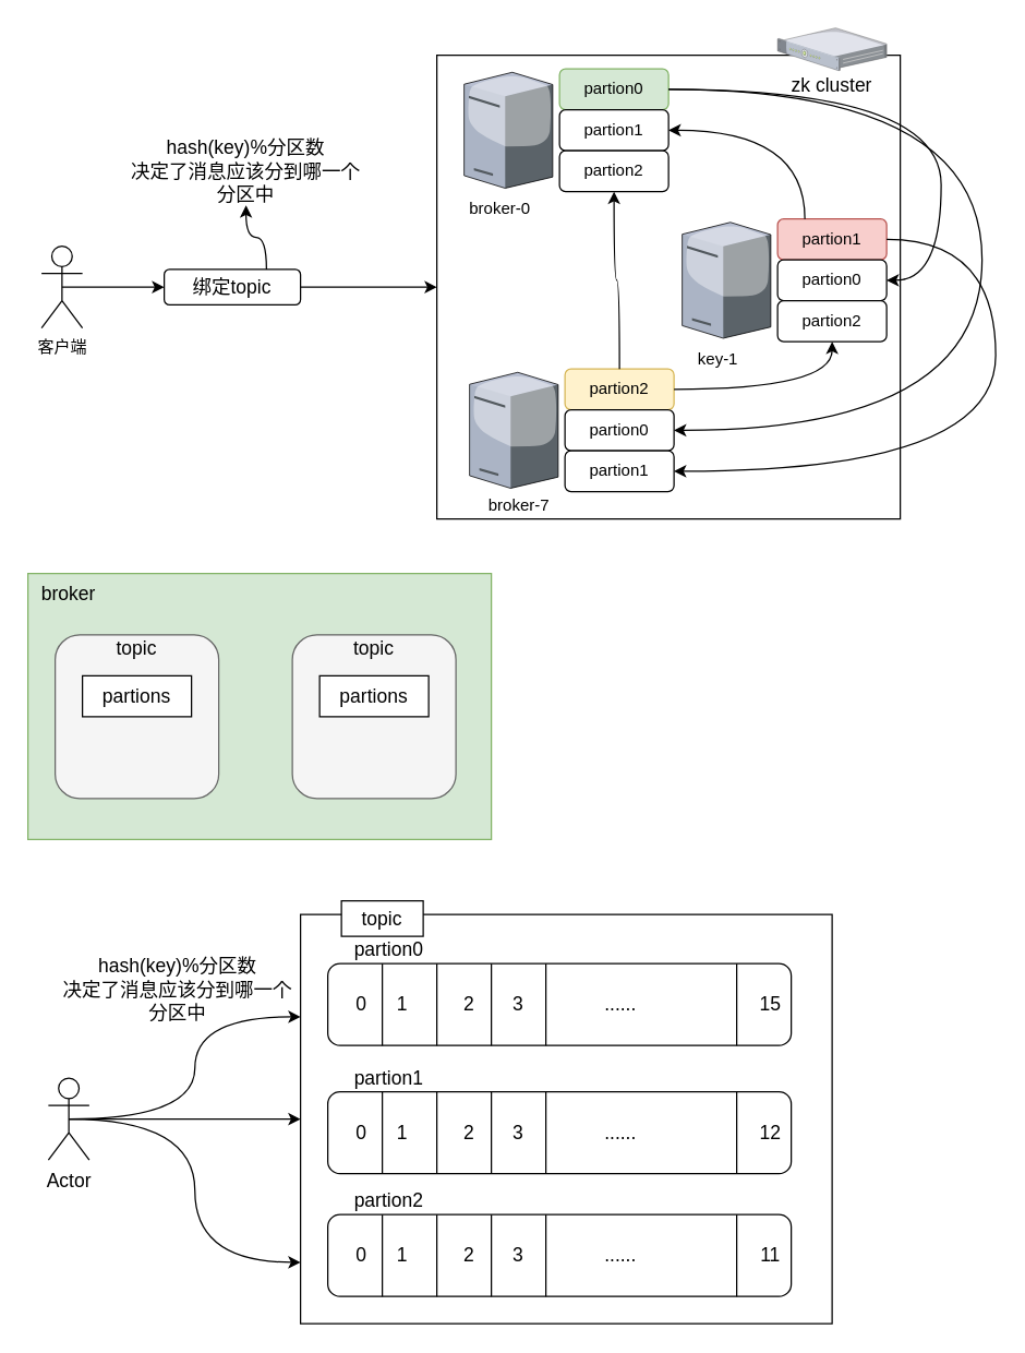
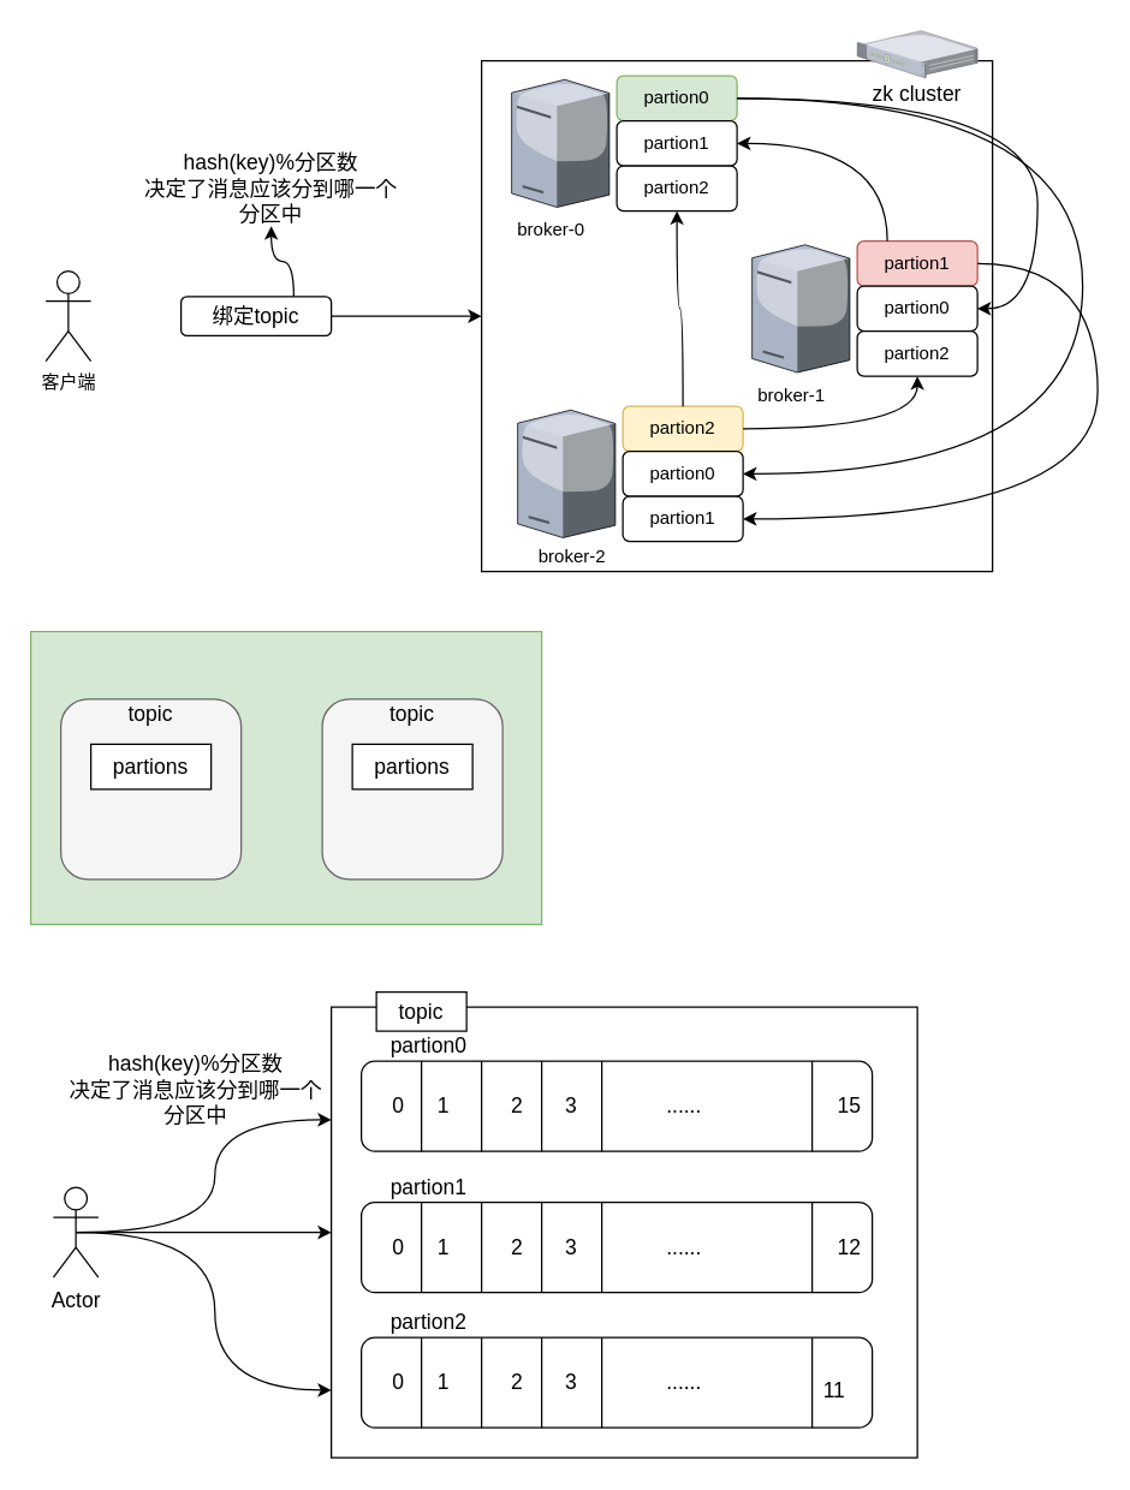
  <mxCell id="0" />
  <mxCell id="1" parent="0" />
  <mxCell id="2" value="" style="group" vertex="1" connectable="0" parent="1"><mxGeometry x="30" y="20" width="700" height="362.5" as="geometry" /></mxCell>
  <mxCell id="3" value="" style="group" vertex="1" connectable="0" parent="2"><mxGeometry width="700" height="362.5" as="geometry" /></mxCell>
  <mxCell id="4" value="客户端" style="shape=umlActor;verticalLabelPosition=bottom;labelBackgroundColor=#ffffff;verticalAlign=top;html=1;outlineConnect=0;" vertex="1" parent="3"><mxGeometry y="160" width="30" height="60" as="geometry" /></mxCell>
  <mxCell id="5" value="" style="whiteSpace=wrap;html=1;aspect=fixed;" vertex="1" parent="3"><mxGeometry x="290" y="20" width="340" height="340" as="geometry" /></mxCell>
  <mxCell id="6" value="" style="group" vertex="1" connectable="0" parent="3"><mxGeometry x="310" y="30" width="150" height="112.5" as="geometry" /></mxCell>
  <mxCell id="7" value="" style="verticalLabelPosition=bottom;aspect=fixed;html=1;verticalAlign=top;strokeColor=none;align=center;outlineConnect=0;shape=mxgraph.citrix.tower_server;" vertex="1" parent="6"><mxGeometry y="2.5" width="65" height="85" as="geometry" /></mxCell>
  <mxCell id="8" value="partion0" style="rounded=1;whiteSpace=wrap;html=1;fillColor=#d5e8d4;strokeColor=#82b366;" vertex="1" parent="6"><mxGeometry x="70" width="80" height="30" as="geometry" /></mxCell>
  <mxCell id="9" value="partion1" style="rounded=1;whiteSpace=wrap;html=1;" vertex="1" parent="6"><mxGeometry x="70" y="30" width="80" height="30" as="geometry" /></mxCell>
  <mxCell id="10" value="partion2" style="rounded=1;whiteSpace=wrap;html=1;" vertex="1" parent="6"><mxGeometry x="70" y="60" width="80" height="30" as="geometry" /></mxCell>
  <mxCell id="11" value="broker-0" style="text;html=1;strokeColor=none;fillColor=none;align=center;verticalAlign=middle;whiteSpace=wrap;rounded=0;" vertex="1" parent="6"><mxGeometry y="92.5" width="53" height="20" as="geometry" /></mxCell>
  <mxCell id="12" value="" style="group" vertex="1" connectable="0" parent="3"><mxGeometry x="314" y="250" width="150" height="112.5" as="geometry" /></mxCell>
  <mxCell id="13" value="" style="verticalLabelPosition=bottom;aspect=fixed;html=1;verticalAlign=top;strokeColor=none;align=center;outlineConnect=0;shape=mxgraph.citrix.tower_server;" vertex="1" parent="12"><mxGeometry y="2.5" width="65" height="85" as="geometry" /></mxCell>
  <mxCell id="14" value="partion2" style="rounded=1;whiteSpace=wrap;html=1;fillColor=#fff2cc;strokeColor=#d6b656;" vertex="1" parent="12"><mxGeometry x="70" width="80" height="30" as="geometry" /></mxCell>
  <mxCell id="15" value="partion0" style="rounded=1;whiteSpace=wrap;html=1;" vertex="1" parent="12"><mxGeometry x="70" y="30" width="80" height="30" as="geometry" /></mxCell>
  <mxCell id="16" value="partion1" style="rounded=1;whiteSpace=wrap;html=1;" vertex="1" parent="12"><mxGeometry x="70" y="60" width="80" height="30" as="geometry" /></mxCell>
  <mxCell id="17" value="" style="group" vertex="1" connectable="0" parent="3"><mxGeometry x="470" y="140" width="150" height="112.5" as="geometry" /></mxCell>
  <mxCell id="18" value="" style="verticalLabelPosition=bottom;aspect=fixed;html=1;verticalAlign=top;strokeColor=none;align=center;outlineConnect=0;shape=mxgraph.citrix.tower_server;" vertex="1" parent="17"><mxGeometry y="2.5" width="65" height="85" as="geometry" /></mxCell>
  <mxCell id="19" value="partion1" style="rounded=1;whiteSpace=wrap;html=1;fillColor=#f8cecc;strokeColor=#b85450;" vertex="1" parent="17"><mxGeometry x="70" width="80" height="30" as="geometry" /></mxCell>
  <mxCell id="20" value="partion0" style="rounded=1;whiteSpace=wrap;html=1;" vertex="1" parent="17"><mxGeometry x="70" y="30" width="80" height="30" as="geometry" /></mxCell>
  <mxCell id="21" value="partion2" style="rounded=1;whiteSpace=wrap;html=1;" vertex="1" parent="17"><mxGeometry x="70" y="60" width="80" height="30" as="geometry" /></mxCell>
- <mxCell id="22" value="key-1" style="text;html=1;strokeColor=none;fillColor=none;align=center;verticalAlign=middle;whiteSpace=wrap;rounded=0;" vertex="1" parent="17"><mxGeometry y="92.5" width="53" height="20" as="geometry" /></mxCell>
+ <mxCell id="22" value="broker-1" style="text;html=1;strokeColor=none;fillColor=none;align=center;verticalAlign=middle;whiteSpace=wrap;rounded=0;" vertex="1" parent="17"><mxGeometry y="92.5" width="53" height="20" as="geometry" /></mxCell>
  <mxCell id="23" style="edgeStyle=orthogonalEdgeStyle;rounded=0;orthogonalLoop=1;jettySize=auto;html=1;exitX=1;exitY=0.5;exitDx=0;exitDy=0;entryX=1;entryY=0.5;entryDx=0;entryDy=0;fontSize=14;curved=1;" edge="1" parent="3" source="8" target="20"><mxGeometry relative="1" as="geometry"><Array as="points"><mxPoint x="660" y="45" /><mxPoint x="660" y="185" /></Array></mxGeometry></mxCell>
  <mxCell id="24" style="edgeStyle=orthogonalEdgeStyle;curved=1;rounded=0;orthogonalLoop=1;jettySize=auto;html=1;exitX=1;exitY=0.5;exitDx=0;exitDy=0;entryX=1;entryY=0.5;entryDx=0;entryDy=0;fontSize=14;" edge="1" parent="3" source="8" target="15"><mxGeometry relative="1" as="geometry"><Array as="points"><mxPoint x="690" y="45" /><mxPoint x="690" y="295" /></Array></mxGeometry></mxCell>
  <mxCell id="25" style="edgeStyle=orthogonalEdgeStyle;curved=1;rounded=0;orthogonalLoop=1;jettySize=auto;html=1;exitX=0.25;exitY=0;exitDx=0;exitDy=0;entryX=1;entryY=0.5;entryDx=0;entryDy=0;fontSize=14;" edge="1" parent="3" source="19" target="9"><mxGeometry relative="1" as="geometry" /></mxCell>
  <mxCell id="26" style="edgeStyle=orthogonalEdgeStyle;curved=1;rounded=0;orthogonalLoop=1;jettySize=auto;html=1;exitX=1;exitY=0.5;exitDx=0;exitDy=0;entryX=1;entryY=0.5;entryDx=0;entryDy=0;fontSize=14;" edge="1" parent="3" source="19" target="16"><mxGeometry relative="1" as="geometry"><Array as="points"><mxPoint x="700" y="155" /><mxPoint x="700" y="325" /></Array></mxGeometry></mxCell>
  <mxCell id="27" style="edgeStyle=orthogonalEdgeStyle;curved=1;rounded=0;orthogonalLoop=1;jettySize=auto;html=1;exitX=0.5;exitY=0;exitDx=0;exitDy=0;entryX=0.5;entryY=1;entryDx=0;entryDy=0;fontSize=14;" edge="1" parent="3" source="14" target="10"><mxGeometry relative="1" as="geometry" /></mxCell>
  <mxCell id="28" style="edgeStyle=orthogonalEdgeStyle;curved=1;rounded=0;orthogonalLoop=1;jettySize=auto;html=1;exitX=1;exitY=0.5;exitDx=0;exitDy=0;entryX=0.5;entryY=1;entryDx=0;entryDy=0;fontSize=14;" edge="1" parent="3" source="14" target="21"><mxGeometry relative="1" as="geometry" /></mxCell>
  <mxCell id="29" value="hash(key)%分区数&lt;br&gt;决定了消息应该分到哪一个分区中" style="text;html=1;strokeColor=none;fillColor=none;align=center;verticalAlign=middle;whiteSpace=wrap;rounded=0;fontSize=14;" vertex="1" parent="3"><mxGeometry x="60" y="80" width="180" height="50" as="geometry" /></mxCell>
  <mxCell id="30" style="edgeStyle=orthogonalEdgeStyle;curved=1;rounded=0;orthogonalLoop=1;jettySize=auto;html=1;exitX=1;exitY=0.5;exitDx=0;exitDy=0;entryX=0;entryY=0.5;entryDx=0;entryDy=0;fontSize=14;" edge="1" parent="3" source="32" target="5"><mxGeometry relative="1" as="geometry" /></mxCell>
  <mxCell id="31" style="edgeStyle=orthogonalEdgeStyle;curved=1;rounded=0;orthogonalLoop=1;jettySize=auto;html=1;exitX=0.75;exitY=0;exitDx=0;exitDy=0;entryX=0.5;entryY=1;entryDx=0;entryDy=0;fontSize=14;" edge="1" parent="3" source="32" target="29"><mxGeometry relative="1" as="geometry" /></mxCell>
  <mxCell id="32" value="绑定topic" style="rounded=1;whiteSpace=wrap;html=1;fontSize=14;" vertex="1" parent="3"><mxGeometry x="90" y="177" width="100" height="26" as="geometry" /></mxCell>
- <mxCell id="33" style="edgeStyle=orthogonalEdgeStyle;curved=1;rounded=0;orthogonalLoop=1;jettySize=auto;html=1;exitX=0.5;exitY=0.5;exitDx=0;exitDy=0;exitPerimeter=0;entryX=0;entryY=0.5;entryDx=0;entryDy=0;fontSize=14;" edge="1" parent="3" source="4" target="32"><mxGeometry relative="1" as="geometry" /></mxCell>
  <mxCell id="34" value="" style="group" vertex="1" connectable="0" parent="3"><mxGeometry x="540" width="80" height="50" as="geometry" /></mxCell>
  <mxCell id="35" value="" style="verticalLabelPosition=bottom;aspect=fixed;html=1;verticalAlign=top;strokeColor=none;align=center;outlineConnect=0;shape=mxgraph.citrix.1u_2u_server;fontSize=14;" vertex="1" parent="34"><mxGeometry width="80" height="31.28" as="geometry" /></mxCell>
  <mxCell id="36" value="zk cluster" style="text;html=1;strokeColor=none;fillColor=none;align=center;verticalAlign=middle;whiteSpace=wrap;rounded=0;fontSize=14;" vertex="1" parent="34"><mxGeometry x="8" y="33.333" width="64" height="16.667" as="geometry" /></mxCell>
- <mxCell id="37" value="broker-7" style="text;html=1;strokeColor=none;fillColor=none;align=center;verticalAlign=middle;whiteSpace=wrap;rounded=0;" vertex="1" parent="3"><mxGeometry x="323.5" y="340" width="53" height="20" as="geometry" /></mxCell>
+ <mxCell id="37" value="broker-2" style="text;html=1;strokeColor=none;fillColor=none;align=center;verticalAlign=middle;whiteSpace=wrap;rounded=0;" vertex="1" parent="3"><mxGeometry x="323.5" y="340" width="53" height="20" as="geometry" /></mxCell>
  <mxCell id="38" value="" style="group" vertex="1" connectable="0" parent="1"><mxGeometry x="20" y="420" width="340" height="195" as="geometry" /></mxCell>
  <mxCell id="39" value="" style="rounded=0;whiteSpace=wrap;html=1;fontSize=14;fillColor=#d5e8d4;strokeColor=#82b366;" vertex="1" parent="38"><mxGeometry width="340" height="195" as="geometry" /></mxCell>
- <mxCell id="40" value="broker" style="text;html=1;strokeColor=none;fillColor=none;align=center;verticalAlign=middle;whiteSpace=wrap;rounded=0;fontSize=14;" vertex="1" parent="38"><mxGeometry x="10" y="5" width="40" height="20" as="geometry" /></mxCell>
  <mxCell id="41" value="" style="rounded=1;whiteSpace=wrap;html=1;fontSize=14;fillColor=#f5f5f5;strokeColor=#666666;fontColor=#333333;" vertex="1" parent="38"><mxGeometry x="20" y="45" width="120" height="120" as="geometry" /></mxCell>
  <mxCell id="42" value="" style="rounded=1;whiteSpace=wrap;html=1;fontSize=14;fillColor=#f5f5f5;strokeColor=#666666;fontColor=#333333;" vertex="1" parent="38"><mxGeometry x="194" y="45" width="120" height="120" as="geometry" /></mxCell>
  <mxCell id="43" value="topic" style="text;html=1;strokeColor=none;fillColor=none;align=center;verticalAlign=middle;whiteSpace=wrap;rounded=0;fontSize=14;" vertex="1" parent="38"><mxGeometry x="60" y="45" width="40" height="20" as="geometry" /></mxCell>
  <mxCell id="44" value="topic" style="text;html=1;strokeColor=none;fillColor=none;align=center;verticalAlign=middle;whiteSpace=wrap;rounded=0;fontSize=14;" vertex="1" parent="38"><mxGeometry x="234" y="45" width="40" height="20" as="geometry" /></mxCell>
  <mxCell id="45" value="partions" style="rounded=0;whiteSpace=wrap;html=1;fontSize=14;" vertex="1" parent="38"><mxGeometry x="40" y="75" width="80" height="30" as="geometry" /></mxCell>
  <mxCell id="46" value="partions" style="rounded=0;whiteSpace=wrap;html=1;fontSize=14;" vertex="1" parent="38"><mxGeometry x="214" y="75" width="80" height="30" as="geometry" /></mxCell>
  <mxCell id="47" value="" style="group" vertex="1" connectable="0" parent="1"><mxGeometry x="35" y="660" width="575" height="310" as="geometry" /></mxCell>
  <mxCell id="48" value="Actor" style="shape=umlActor;verticalLabelPosition=bottom;labelBackgroundColor=#ffffff;verticalAlign=top;html=1;outlineConnect=0;fontSize=14;" vertex="1" parent="47"><mxGeometry y="130" width="30" height="60" as="geometry" /></mxCell>
  <mxCell id="49" value="" style="rounded=0;whiteSpace=wrap;html=1;fontSize=14;" vertex="1" parent="47"><mxGeometry x="185" y="10" width="390" height="300" as="geometry" /></mxCell>
  <mxCell id="50" style="edgeStyle=orthogonalEdgeStyle;curved=1;rounded=0;orthogonalLoop=1;jettySize=auto;html=1;exitX=0.5;exitY=0.5;exitDx=0;exitDy=0;exitPerimeter=0;entryX=0;entryY=0.25;entryDx=0;entryDy=0;fontSize=14;" edge="1" parent="47" source="48" target="49"><mxGeometry relative="1" as="geometry" /></mxCell>
  <mxCell id="51" style="edgeStyle=orthogonalEdgeStyle;curved=1;rounded=0;orthogonalLoop=1;jettySize=auto;html=1;exitX=0.5;exitY=0.5;exitDx=0;exitDy=0;exitPerimeter=0;entryX=0;entryY=0.5;entryDx=0;entryDy=0;fontSize=14;" edge="1" parent="47" source="48" target="49"><mxGeometry relative="1" as="geometry" /></mxCell>
  <mxCell id="52" style="edgeStyle=orthogonalEdgeStyle;curved=1;rounded=0;orthogonalLoop=1;jettySize=auto;html=1;exitX=0.5;exitY=0.5;exitDx=0;exitDy=0;exitPerimeter=0;entryX=0;entryY=0.85;entryDx=0;entryDy=0;entryPerimeter=0;fontSize=14;" edge="1" parent="47" source="48" target="49"><mxGeometry relative="1" as="geometry" /></mxCell>
  <mxCell id="53" value="" style="group" vertex="1" connectable="0" parent="47"><mxGeometry x="205" y="46" width="340" height="60" as="geometry" /></mxCell>
  <mxCell id="54" value="" style="rounded=1;whiteSpace=wrap;html=1;fontSize=14;" vertex="1" parent="53"><mxGeometry width="340" height="60" as="geometry" /></mxCell>
  <mxCell id="55" value="" style="endArrow=none;html=1;fontSize=14;" edge="1" parent="53"><mxGeometry width="50" height="50" relative="1" as="geometry"><mxPoint x="40" y="60" as="sourcePoint" /><mxPoint x="40" as="targetPoint" /></mxGeometry></mxCell>
  <mxCell id="56" value="" style="endArrow=none;html=1;fontSize=14;" edge="1" parent="53"><mxGeometry width="50" height="50" relative="1" as="geometry"><mxPoint x="80" y="60" as="sourcePoint" /><mxPoint x="80" as="targetPoint" /></mxGeometry></mxCell>
  <mxCell id="57" value="" style="endArrow=none;html=1;fontSize=14;" edge="1" parent="53"><mxGeometry width="50" height="50" relative="1" as="geometry"><mxPoint x="120" y="60" as="sourcePoint" /><mxPoint x="120" as="targetPoint" /></mxGeometry></mxCell>
  <mxCell id="58" value="" style="endArrow=none;html=1;fontSize=14;" edge="1" parent="53"><mxGeometry width="50" height="50" relative="1" as="geometry"><mxPoint x="160" y="60" as="sourcePoint" /><mxPoint x="160" as="targetPoint" /></mxGeometry></mxCell>
  <mxCell id="59" value="" style="endArrow=none;html=1;fontSize=14;" edge="1" parent="53"><mxGeometry width="50" height="50" relative="1" as="geometry"><mxPoint x="300" y="60" as="sourcePoint" /><mxPoint x="300" as="targetPoint" /></mxGeometry></mxCell>
  <mxCell id="60" value="0" style="text;html=1;strokeColor=none;fillColor=none;align=center;verticalAlign=middle;whiteSpace=wrap;rounded=0;fontSize=14;" vertex="1" parent="53"><mxGeometry x="10" y="20" width="30" height="20" as="geometry" /></mxCell>
  <mxCell id="61" value="1" style="text;html=1;strokeColor=none;fillColor=none;align=center;verticalAlign=middle;whiteSpace=wrap;rounded=0;fontSize=14;" vertex="1" parent="53"><mxGeometry x="40" y="20" width="30" height="20" as="geometry" /></mxCell>
  <mxCell id="62" value="2" style="text;html=1;strokeColor=none;fillColor=none;align=center;verticalAlign=middle;whiteSpace=wrap;rounded=0;fontSize=14;" vertex="1" parent="53"><mxGeometry x="89" y="20" width="30" height="20" as="geometry" /></mxCell>
  <mxCell id="63" value="3" style="text;html=1;strokeColor=none;fillColor=none;align=center;verticalAlign=middle;whiteSpace=wrap;rounded=0;fontSize=14;" vertex="1" parent="53"><mxGeometry x="125" y="20" width="30" height="20" as="geometry" /></mxCell>
  <mxCell id="64" value="......" style="text;html=1;strokeColor=none;fillColor=none;align=center;verticalAlign=middle;whiteSpace=wrap;rounded=0;fontSize=14;" vertex="1" parent="53"><mxGeometry x="190" y="20" width="50" height="20" as="geometry" /></mxCell>
  <mxCell id="65" value="15" style="text;html=1;strokeColor=none;fillColor=none;align=center;verticalAlign=middle;whiteSpace=wrap;rounded=0;fontSize=14;" vertex="1" parent="53"><mxGeometry x="310" y="20" width="30" height="20" as="geometry" /></mxCell>
  <mxCell id="66" value="" style="group" vertex="1" connectable="0" parent="47"><mxGeometry x="205" y="140" width="340" height="60" as="geometry" /></mxCell>
  <mxCell id="67" value="" style="rounded=1;whiteSpace=wrap;html=1;fontSize=14;" vertex="1" parent="66"><mxGeometry width="340" height="60" as="geometry" /></mxCell>
  <mxCell id="68" value="" style="endArrow=none;html=1;fontSize=14;" edge="1" parent="66"><mxGeometry width="50" height="50" relative="1" as="geometry"><mxPoint x="40" y="60" as="sourcePoint" /><mxPoint x="40" as="targetPoint" /></mxGeometry></mxCell>
  <mxCell id="69" value="" style="endArrow=none;html=1;fontSize=14;" edge="1" parent="66"><mxGeometry width="50" height="50" relative="1" as="geometry"><mxPoint x="80" y="60" as="sourcePoint" /><mxPoint x="80" as="targetPoint" /></mxGeometry></mxCell>
  <mxCell id="70" value="" style="endArrow=none;html=1;fontSize=14;" edge="1" parent="66"><mxGeometry width="50" height="50" relative="1" as="geometry"><mxPoint x="120" y="60" as="sourcePoint" /><mxPoint x="120" as="targetPoint" /></mxGeometry></mxCell>
  <mxCell id="71" value="" style="endArrow=none;html=1;fontSize=14;" edge="1" parent="66"><mxGeometry width="50" height="50" relative="1" as="geometry"><mxPoint x="160" y="60" as="sourcePoint" /><mxPoint x="160" as="targetPoint" /></mxGeometry></mxCell>
  <mxCell id="72" value="" style="endArrow=none;html=1;fontSize=14;" edge="1" parent="66"><mxGeometry width="50" height="50" relative="1" as="geometry"><mxPoint x="300" y="60" as="sourcePoint" /><mxPoint x="300" as="targetPoint" /></mxGeometry></mxCell>
  <mxCell id="73" value="0" style="text;html=1;strokeColor=none;fillColor=none;align=center;verticalAlign=middle;whiteSpace=wrap;rounded=0;fontSize=14;" vertex="1" parent="66"><mxGeometry x="10" y="20" width="30" height="20" as="geometry" /></mxCell>
  <mxCell id="74" value="1" style="text;html=1;strokeColor=none;fillColor=none;align=center;verticalAlign=middle;whiteSpace=wrap;rounded=0;fontSize=14;" vertex="1" parent="66"><mxGeometry x="40" y="20" width="30" height="20" as="geometry" /></mxCell>
  <mxCell id="75" value="2" style="text;html=1;strokeColor=none;fillColor=none;align=center;verticalAlign=middle;whiteSpace=wrap;rounded=0;fontSize=14;" vertex="1" parent="66"><mxGeometry x="89" y="20" width="30" height="20" as="geometry" /></mxCell>
  <mxCell id="76" value="3" style="text;html=1;strokeColor=none;fillColor=none;align=center;verticalAlign=middle;whiteSpace=wrap;rounded=0;fontSize=14;" vertex="1" parent="66"><mxGeometry x="125" y="20" width="30" height="20" as="geometry" /></mxCell>
  <mxCell id="77" value="......" style="text;html=1;strokeColor=none;fillColor=none;align=center;verticalAlign=middle;whiteSpace=wrap;rounded=0;fontSize=14;" vertex="1" parent="66"><mxGeometry x="190" y="20" width="50" height="20" as="geometry" /></mxCell>
  <mxCell id="78" value="12" style="text;html=1;strokeColor=none;fillColor=none;align=center;verticalAlign=middle;whiteSpace=wrap;rounded=0;fontSize=14;" vertex="1" parent="66"><mxGeometry x="310" y="20" width="30" height="20" as="geometry" /></mxCell>
  <mxCell id="79" value="" style="group" vertex="1" connectable="0" parent="47"><mxGeometry x="205" y="230" width="340" height="60" as="geometry" /></mxCell>
  <mxCell id="80" value="" style="rounded=1;whiteSpace=wrap;html=1;fontSize=14;" vertex="1" parent="79"><mxGeometry width="340" height="60" as="geometry" /></mxCell>
  <mxCell id="81" value="" style="endArrow=none;html=1;fontSize=14;" edge="1" parent="79"><mxGeometry width="50" height="50" relative="1" as="geometry"><mxPoint x="40" y="60" as="sourcePoint" /><mxPoint x="40" as="targetPoint" /></mxGeometry></mxCell>
  <mxCell id="82" value="" style="endArrow=none;html=1;fontSize=14;" edge="1" parent="79"><mxGeometry width="50" height="50" relative="1" as="geometry"><mxPoint x="80" y="60" as="sourcePoint" /><mxPoint x="80" as="targetPoint" /></mxGeometry></mxCell>
  <mxCell id="83" value="" style="endArrow=none;html=1;fontSize=14;" edge="1" parent="79"><mxGeometry width="50" height="50" relative="1" as="geometry"><mxPoint x="120" y="60" as="sourcePoint" /><mxPoint x="120" as="targetPoint" /></mxGeometry></mxCell>
  <mxCell id="84" value="" style="endArrow=none;html=1;fontSize=14;" edge="1" parent="79"><mxGeometry width="50" height="50" relative="1" as="geometry"><mxPoint x="160" y="60" as="sourcePoint" /><mxPoint x="160" as="targetPoint" /></mxGeometry></mxCell>
  <mxCell id="85" value="" style="endArrow=none;html=1;fontSize=14;" edge="1" parent="79"><mxGeometry width="50" height="50" relative="1" as="geometry"><mxPoint x="300" y="60" as="sourcePoint" /><mxPoint x="300" as="targetPoint" /></mxGeometry></mxCell>
  <mxCell id="86" value="0" style="text;html=1;strokeColor=none;fillColor=none;align=center;verticalAlign=middle;whiteSpace=wrap;rounded=0;fontSize=14;" vertex="1" parent="79"><mxGeometry x="10" y="20" width="30" height="20" as="geometry" /></mxCell>
  <mxCell id="87" value="1" style="text;html=1;strokeColor=none;fillColor=none;align=center;verticalAlign=middle;whiteSpace=wrap;rounded=0;fontSize=14;" vertex="1" parent="79"><mxGeometry x="40" y="20" width="30" height="20" as="geometry" /></mxCell>
  <mxCell id="88" value="2" style="text;html=1;strokeColor=none;fillColor=none;align=center;verticalAlign=middle;whiteSpace=wrap;rounded=0;fontSize=14;" vertex="1" parent="79"><mxGeometry x="89" y="20" width="30" height="20" as="geometry" /></mxCell>
  <mxCell id="89" value="3" style="text;html=1;strokeColor=none;fillColor=none;align=center;verticalAlign=middle;whiteSpace=wrap;rounded=0;fontSize=14;" vertex="1" parent="79"><mxGeometry x="125" y="20" width="30" height="20" as="geometry" /></mxCell>
  <mxCell id="90" value="......" style="text;html=1;strokeColor=none;fillColor=none;align=center;verticalAlign=middle;whiteSpace=wrap;rounded=0;fontSize=14;" vertex="1" parent="79"><mxGeometry x="190" y="20" width="50" height="20" as="geometry" /></mxCell>
- <mxCell id="91" value="11" style="text;html=1;strokeColor=none;fillColor=none;align=center;verticalAlign=middle;whiteSpace=wrap;rounded=0;fontSize=14;" vertex="1" parent="79"><mxGeometry x="310" y="20" width="30" height="20" as="geometry" /></mxCell>
+ <mxCell id="91" value="11" style="text;html=1;strokeColor=none;fillColor=none;align=center;verticalAlign=middle;whiteSpace=wrap;rounded=0;fontSize=14;" vertex="1" parent="79"><mxGeometry x="300" y="25" width="30" height="20" as="geometry" /></mxCell>
  <mxCell id="92" value="partion0" style="text;html=1;strokeColor=none;fillColor=none;align=center;verticalAlign=middle;whiteSpace=wrap;rounded=0;fontSize=14;" vertex="1" parent="47"><mxGeometry x="205" y="26" width="90" height="20" as="geometry" /></mxCell>
  <mxCell id="93" value="partion1" style="text;html=1;strokeColor=none;fillColor=none;align=center;verticalAlign=middle;whiteSpace=wrap;rounded=0;fontSize=14;" vertex="1" parent="47"><mxGeometry x="205" y="120" width="90" height="20" as="geometry" /></mxCell>
  <mxCell id="94" value="partion2" style="text;html=1;strokeColor=none;fillColor=none;align=center;verticalAlign=middle;whiteSpace=wrap;rounded=0;fontSize=14;" vertex="1" parent="47"><mxGeometry x="205" y="210" width="90" height="20" as="geometry" /></mxCell>
  <mxCell id="95" value="topic" style="rounded=0;whiteSpace=wrap;html=1;fontSize=14;" vertex="1" parent="47"><mxGeometry x="215" width="60" height="26" as="geometry" /></mxCell>
  <mxCell id="96" value="hash(key)%分区数&lt;br&gt;决定了消息应该分到哪一个分区中" style="text;html=1;strokeColor=none;fillColor=none;align=center;verticalAlign=middle;whiteSpace=wrap;rounded=0;fontSize=14;" vertex="1" parent="47"><mxGeometry x="5" y="40" width="180" height="50" as="geometry" /></mxCell>
